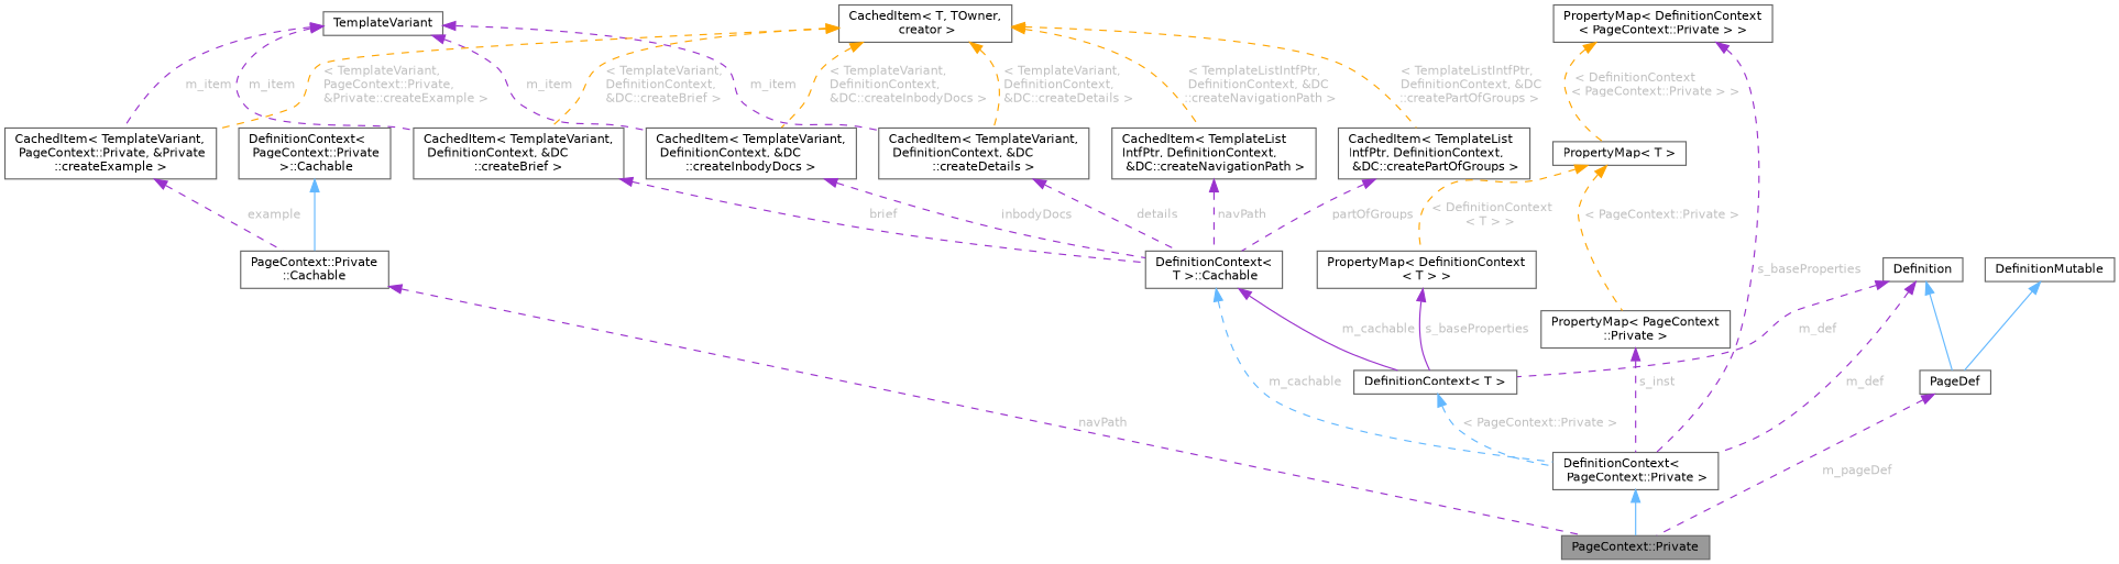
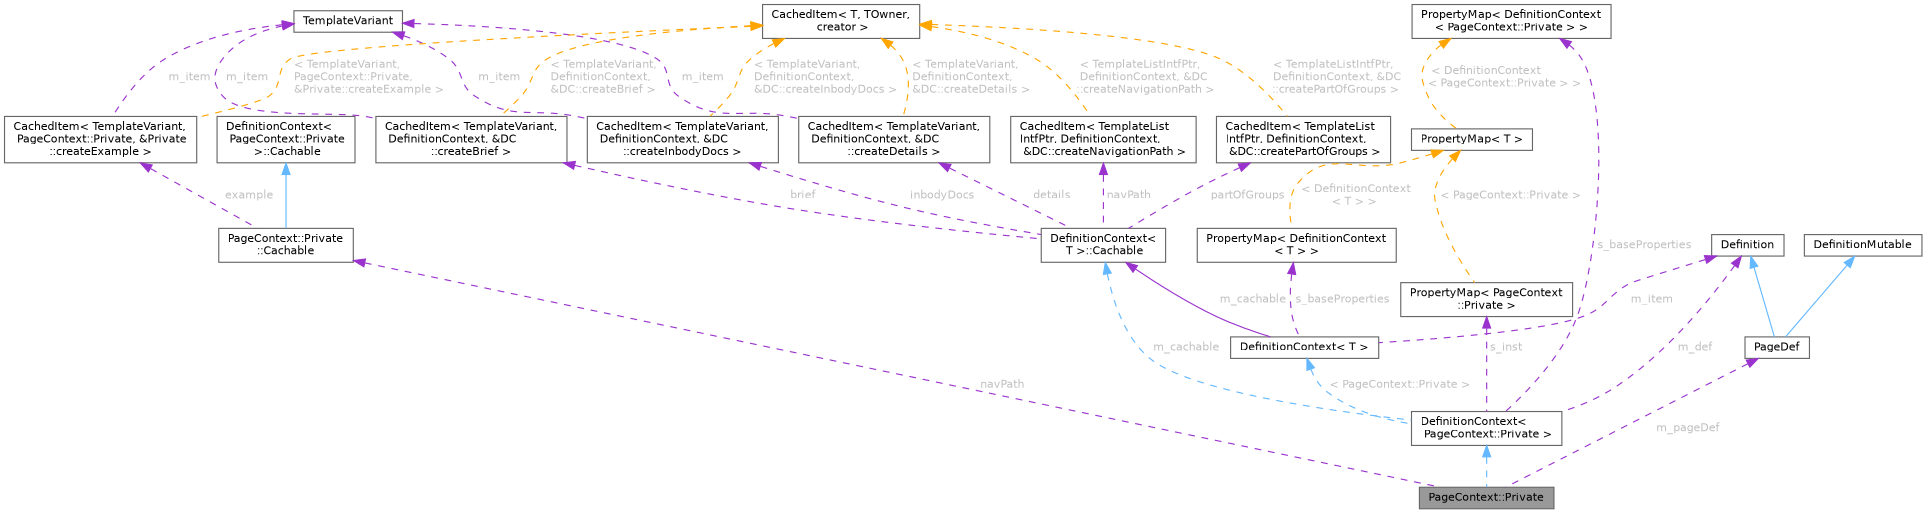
  digraph {
    rankdir=TB
    node [color=gray40 fillcolor=white fontname=Helvetica fontsize=10 shape=box style=filled]
    edge [color=darkorchid3 dir=back fontname=Helvetica fontsize=10 labelfontname=Helvetica labelfontsize=10 style=dashed fontcolor=grey]
    n1 [fillcolor=grey60 fontcolor=black height=0.2 label="PageContext::Private" width=0.4]
    n2 [height=0.2 label="DefinitionContext\<\l PageContext::Private \>" width=0.4]
    n3 [height=0.2 label="DefinitionContext\<\l T \>::Cachable" width=0.4]
    n4 [height=0.2 label="DefinitionContext\< T \>" width=0.4]
    n5 [height=0.2 label="CachedItem\< TemplateVariant,\l DefinitionContext, &DC\l::createDetails \>" width=0.4]
    n6 [height=0.2 label=TemplateVariant width=0.4]
    n7 [height=0.2 label="CachedItem\< TemplateVariant,\l DefinitionContext, &DC\l::createBrief \>" width=0.4]
    n8 [height=0.2 label="CachedItem\< TemplateVariant,\l DefinitionContext, &DC\l::createInbodyDocs \>" width=0.4]
    n9 [height=0.2 label="CachedItem\< TemplateVariant,\l PageContext::Private, &Private\l::createExample \>" width=0.4]
    n10 [height=0.2 label="PageContext::Private\l::Cachable" width=0.4]
    n11 [height=0.2 label="CachedItem\< T, TOwner,\l creator \>" width=0.4]
    n12 [height=0.2 label="CachedItem\< TemplateList\lIntfPtr, DefinitionContext,\l &DC::createNavigationPath \>" width=0.4]
    n13 [height=0.2 label="CachedItem\< TemplateList\lIntfPtr, DefinitionContext,\l &DC::createPartOfGroups \>" width=0.4]
    n14 [height=0.2 label=Definition width=0.4]
    n15 [height=0.2 label=PageDef width=0.4]
    n16 [height=0.2 label="PropertyMap\< DefinitionContext\l\< PageContext::Private \> \>" width=0.4]
    n17 [height=0.2 label="PropertyMap\< T \>" width=0.4]
    n18 [height=0.2 label="PropertyMap\< DefinitionContext\l\< T \> \>" width=0.4]
    n19 [height=0.2 label="PropertyMap\< PageContext\l::Private \>" width=0.4]
    n20 [height=0.2 label=DefinitionMutable width=0.4]
    n21 [height=0.2 label="DefinitionContext\<\l PageContext::Private\l \>::Cachable" width=0.4]
-   n2 -> n1 [color=steelblue1 style=solid fontcolor=""]
+   n2 -> n1 [color=steelblue1 fontcolor=""]
    n3 -> n2 [color=steelblue1 label=" m_cachable"]
    n3 -> n4 [label=" m_cachable" style=solid]
    n4 -> n2 [color=steelblue1 label=" \< PageContext::Private \>"]
    n5 -> n3 [label=" details"]
    n6 -> n5 [label=" m_item"]
    n6 -> n7 [label=" m_item"]
    n6 -> n8 [label=" m_item"]
    n6 -> n9 [label=" m_item"]
    n7 -> n3 [label=" brief"]
    n8 -> n3 [label=" inbodyDocs"]
    n9 -> n10 [label=" example"]
    n10 -> n1 [label=" navPath"]
    n11 -> n5 [color=orange label=" \< TemplateVariant,\l DefinitionContext,\l &DC::createDetails \>"]
    n11 -> n7 [color=orange label=" \< TemplateVariant,\l DefinitionContext,\l &DC::createBrief \>"]
    n11 -> n8 [color=orange label=" \< TemplateVariant,\l DefinitionContext,\l &DC::createInbodyDocs \>"]
    n11 -> n9 [color=orange label=" \< TemplateVariant,\l PageContext::Private,\l &Private::createExample \>"]
    n11 -> n12 [color=orange label=" \< TemplateListIntfPtr,\l DefinitionContext, &DC\l::createNavigationPath \>"]
    n11 -> n13 [color=orange label=" \< TemplateListIntfPtr,\l DefinitionContext, &DC\l::createPartOfGroups \>"]
    n12 -> n3 [label=" navPath"]
    n13 -> n3 [label=" partOfGroups"]
    n14 -> n2 [label=" m_def"]
-   n14 -> n4 [label=" m_def"]
+   n14 -> n4 [label=" m_item"]
    n14 -> n15 [color=steelblue1 style=solid fontcolor=""]
    n15 -> n1 [label=" m_pageDef"]
    n16 -> n2 [label=" s_baseProperties"]
    n16 -> n17 [color=orange label=" \< DefinitionContext\l\< PageContext::Private \> \>"]
    n17 -> n18 [color=orange label=" \< DefinitionContext\l\< T \> \>"]
    n17 -> n19 [color=orange label=" \< PageContext::Private \>"]
-   n18 -> n4 [label=" s_baseProperties" style=solid]
+   n18 -> n4 [label=" s_baseProperties"]
    n19 -> n2 [label=" s_inst"]
    n20 -> n15 [color=steelblue1 style=solid fontcolor=""]
    n21 -> n10 [color=steelblue1 style=solid fontcolor=""]
  }
